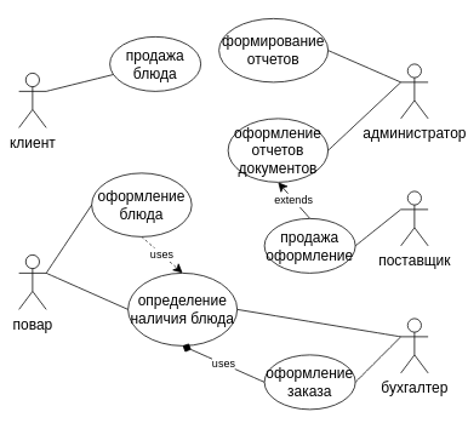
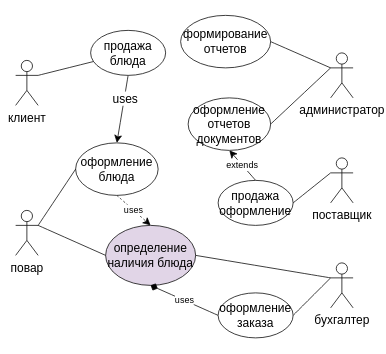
  <mxCell id="0" />
  <mxCell id="1" parent="0" />
  <mxCell id="2" value="клиент" style="shape=umlActor;verticalLabelPosition=bottom;verticalAlign=top;html=1;outlineConnect=0;fontSize=16;" vertex="1" parent="1"><mxGeometry x="20" y="80" width="30" height="60" as="geometry" /></mxCell>
  <mxCell id="3" value="повар" style="shape=umlActor;verticalLabelPosition=bottom;verticalAlign=top;html=1;outlineConnect=0;fontSize=16;" vertex="1" parent="1"><mxGeometry x="20" y="280" width="30" height="60" as="geometry" /></mxCell>
  <mxCell id="4" value="администратор" style="shape=umlActor;verticalLabelPosition=bottom;verticalAlign=top;html=1;outlineConnect=0;fontSize=16;" vertex="1" parent="1"><mxGeometry x="440" y="70" width="30" height="60" as="geometry" /></mxCell>
  <mxCell id="5" value="поставщик" style="shape=umlActor;verticalLabelPosition=bottom;verticalAlign=top;html=1;outlineConnect=0;fontSize=16;" vertex="1" parent="1"><mxGeometry x="440" y="210" width="30" height="60" as="geometry" /></mxCell>
  <mxCell id="6" value="бухгалтер" style="shape=umlActor;verticalLabelPosition=bottom;verticalAlign=top;html=1;outlineConnect=0;fontSize=16;" vertex="1" parent="1"><mxGeometry x="440" y="350" width="30" height="60" as="geometry" /></mxCell>
+ <mxCell id="7" style="edgeStyle=none;curved=1;rounded=0;orthogonalLoop=1;jettySize=auto;html=1;exitX=0.5;exitY=1;exitDx=0;exitDy=0;entryX=0.5;entryY=0;entryDx=0;entryDy=0;fontSize=12;startSize=8;endSize=8;" edge="1" parent="1" source="9" target="11"><mxGeometry relative="1" as="geometry" /></mxCell>
+ <mxCell id="8" value="uses" style="edgeLabel;html=1;align=center;verticalAlign=middle;resizable=0;points=[];fontSize=16;" vertex="1" connectable="0" parent="7"><mxGeometry x="-0.323" y="1" relative="1" as="geometry"><mxPoint as="offset" /></mxGeometry></mxCell>
  <mxCell id="9" value="продажа блюда" style="ellipse;whiteSpace=wrap;html=1;fontSize=16;" vertex="1" parent="1"><mxGeometry x="120" y="40" width="100" height="60" as="geometry" /></mxCell>
  <mxCell id="10" value="uses" style="edgeStyle=none;curved=1;rounded=0;orthogonalLoop=1;jettySize=auto;html=1;exitX=0.5;exitY=1;exitDx=0;exitDy=0;entryX=0.5;entryY=0;entryDx=0;entryDy=0;fontSize=12;startSize=8;endSize=8;dashed=1;" edge="1" parent="1" source="11" target="12"><mxGeometry relative="1" as="geometry" /></mxCell>
  <mxCell id="11" value="оформление блюда" style="ellipse;whiteSpace=wrap;html=1;fontSize=16;" vertex="1" parent="1"><mxGeometry x="100" y="190" width="110" height="70" as="geometry" /></mxCell>
- <mxCell id="12" value="определение наличия блюда" style="ellipse;whiteSpace=wrap;html=1;fontSize=16;" vertex="1" parent="1"><mxGeometry x="140" y="300" width="120" height="80" as="geometry" /></mxCell>
+ <mxCell id="12" value="определение наличия блюда" style="ellipse;whiteSpace=wrap;html=1;fontSize=16;fillColor=#e1d5e7;" vertex="1" parent="1"><mxGeometry x="140" y="300" width="120" height="80" as="geometry" /></mxCell>
  <mxCell id="13" value="uses" style="edgeStyle=none;curved=1;rounded=0;orthogonalLoop=1;jettySize=auto;html=1;exitX=0;exitY=0.5;exitDx=0;exitDy=0;entryX=0.5;entryY=1;entryDx=0;entryDy=0;fontSize=12;startSize=8;endSize=8;endArrow=diamond;" edge="1" parent="1" source="14" target="12"><mxGeometry relative="1" as="geometry" /></mxCell>
  <mxCell id="14" value="оформление заказа" style="ellipse;whiteSpace=wrap;html=1;fontSize=16;" vertex="1" parent="1"><mxGeometry x="290" y="390" width="100" height="60" as="geometry" /></mxCell>
  <mxCell id="15" value="extends" style="edgeStyle=none;curved=1;rounded=0;orthogonalLoop=1;jettySize=auto;html=1;exitX=0.5;exitY=0;exitDx=0;exitDy=0;entryX=0.5;entryY=1;entryDx=0;entryDy=0;fontSize=12;startSize=8;endSize=8;" edge="1" parent="1" source="16" target="17"><mxGeometry relative="1" as="geometry" /></mxCell>
  <mxCell id="16" value="продажа оформление" style="ellipse;whiteSpace=wrap;html=1;fontSize=16;" vertex="1" parent="1"><mxGeometry x="290" y="240" width="100" height="60" as="geometry" /></mxCell>
  <mxCell id="17" value="оформление отчетов документов" style="ellipse;whiteSpace=wrap;html=1;fontSize=16;" vertex="1" parent="1"><mxGeometry x="250" y="130" width="110" height="70" as="geometry" /></mxCell>
  <mxCell id="18" value="формирование отчетов" style="ellipse;whiteSpace=wrap;html=1;fontSize=16;" vertex="1" parent="1"><mxGeometry x="240" y="20" width="120" height="70" as="geometry" /></mxCell>
  <mxCell id="19" value="" style="endArrow=none;html=1;rounded=0;fontSize=12;startSize=8;endSize=8;curved=1;" edge="1" parent="1" target="9"><mxGeometry width="50" height="50" relative="1" as="geometry"><mxPoint x="50" y="100" as="sourcePoint" /><mxPoint x="100" y="50" as="targetPoint" /></mxGeometry></mxCell>
  <mxCell id="20" value="" style="endArrow=none;html=1;rounded=0;fontSize=12;startSize=8;endSize=8;curved=1;entryX=0;entryY=0.5;entryDx=0;entryDy=0;" edge="1" parent="1" target="11"><mxGeometry width="50" height="50" relative="1" as="geometry"><mxPoint x="50" y="300" as="sourcePoint" /><mxPoint x="100" y="250" as="targetPoint" /></mxGeometry></mxCell>
  <mxCell id="21" value="" style="endArrow=none;html=1;rounded=0;fontSize=12;startSize=8;endSize=8;curved=1;entryX=0;entryY=0.5;entryDx=0;entryDy=0;" edge="1" parent="1" target="12"><mxGeometry width="50" height="50" relative="1" as="geometry"><mxPoint x="50" y="300" as="sourcePoint" /><mxPoint x="100" y="250" as="targetPoint" /></mxGeometry></mxCell>
  <mxCell id="22" value="" style="endArrow=none;html=1;rounded=0;fontSize=12;startSize=8;endSize=8;curved=1;exitX=1;exitY=0.5;exitDx=0;exitDy=0;" edge="1" parent="1" source="14"><mxGeometry width="50" height="50" relative="1" as="geometry"><mxPoint x="390" y="420" as="sourcePoint" /><mxPoint x="440" y="370" as="targetPoint" /></mxGeometry></mxCell>
  <mxCell id="23" value="" style="endArrow=none;html=1;rounded=0;fontSize=12;startSize=8;endSize=8;curved=1;entryX=1;entryY=0.5;entryDx=0;entryDy=0;" edge="1" parent="1" target="12"><mxGeometry width="50" height="50" relative="1" as="geometry"><mxPoint x="440" y="370" as="sourcePoint" /><mxPoint x="490" y="320" as="targetPoint" /></mxGeometry></mxCell>
  <mxCell id="24" value="" style="endArrow=none;html=1;rounded=0;fontSize=12;startSize=8;endSize=8;curved=1;exitX=1;exitY=0.5;exitDx=0;exitDy=0;" edge="1" parent="1" source="16"><mxGeometry width="50" height="50" relative="1" as="geometry"><mxPoint x="390" y="280" as="sourcePoint" /><mxPoint x="440" y="230" as="targetPoint" /></mxGeometry></mxCell>
  <mxCell id="25" value="" style="endArrow=none;html=1;rounded=0;fontSize=12;startSize=8;endSize=8;curved=1;exitX=1;exitY=0.5;exitDx=0;exitDy=0;" edge="1" parent="1" source="17"><mxGeometry width="50" height="50" relative="1" as="geometry"><mxPoint x="390" y="140" as="sourcePoint" /><mxPoint x="440" y="90" as="targetPoint" /></mxGeometry></mxCell>
  <mxCell id="26" value="" style="endArrow=none;html=1;rounded=0;fontSize=12;startSize=8;endSize=8;curved=1;exitX=1;exitY=0.5;exitDx=0;exitDy=0;" edge="1" parent="1" source="18"><mxGeometry width="50" height="50" relative="1" as="geometry"><mxPoint x="390" y="140" as="sourcePoint" /><mxPoint x="440" y="90" as="targetPoint" /></mxGeometry></mxCell>
